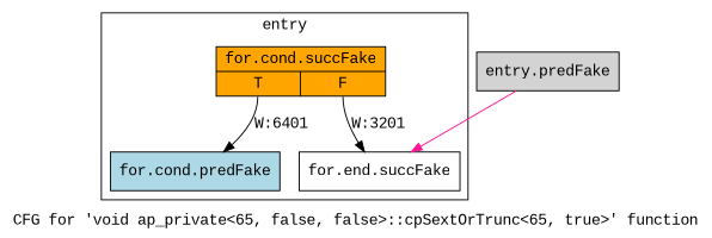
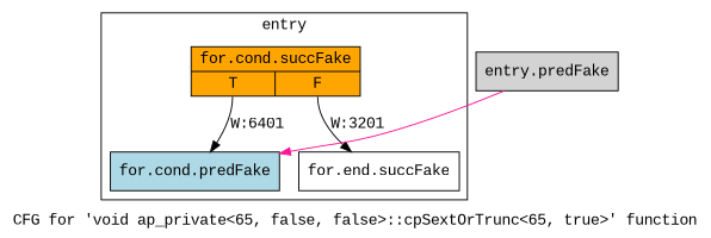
  digraph {
    fontname="Liberation Mono"
    label="CFG for 'void ap_private\<65, false, false\>::cpSextOrTrunc\<65, true\>' function"
    node [filename="/tools/Xilinx/Vitis_HLS/2022.1/include/etc/ap_private.h" fontname="Liberation Mono" linenumber=5631 shape=record style=filled]
    edge [color=black execusionnum=3200 filename="/tools/Xilinx/Vitis_HLS/2022.1/include/etc/ap_private.h" fontname="Liberation Mono"]
    n1 [fillcolor=lightblue label="{for.cond.predFake}"]
    n2 [fillcolor=orange label="{for.cond.succFake|{<s0>T|<s1>F}}"]
    n3 [fillcolor=white label="{for.end.succFake}" linenumber=5634]
    n4 [fillcolor=lightgrey label="{entry.predFake}" filename="" linenumber=""]
    subgraph cluster_1 {
      invocationtime=3200
      label=entry
      tripcount=6400
      n1
      n2
      n3
    }
    n2 -> n1 [execusionnum=6400 label="W:6401" tailport=s0]
    n2 -> n3 [label="W:3201" tailport=s1]
-   n4 -> n3 [color=deeppink]
+   n4 -> n1 [color=deeppink]
  }
